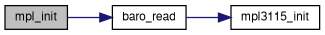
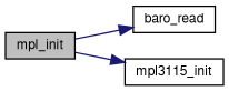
  digraph {
    rankdir=LR
    node [color=black fillcolor=white fontname=FreeSans fontsize=10 shape=record style=filled]
    edge [color=midnightblue fontname=FreeSans fontsize=10 labelfontname=FreeSans labelfontsize=10 style=solid]
    n1 [fillcolor=grey75 fontcolor=black height=0.2 label=mpl_init width=0.4]
    n2 [height=0.2 label=baro_read width=0.4]
    n3 [height=0.2 label=mpl3115_init width=0.4]
    n1 -> n2
-   n2 -> n3
+   n1 -> n3
  }
